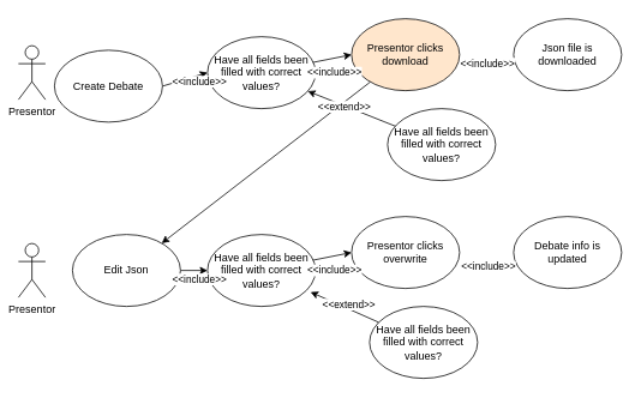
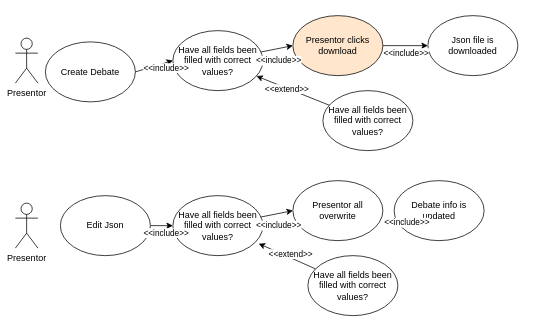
  <mxCell id="0" />
  <mxCell id="1" parent="0" />
  <mxCell id="2" value="Presentor&lt;br&gt;" style="shape=umlActor;verticalLabelPosition=bottom;verticalAlign=top;html=1;outlineConnect=0;" parent="1" vertex="1"><mxGeometry x="20" y="50" width="30" height="60" as="geometry" /></mxCell>
  <mxCell id="3" style="edgeStyle=none;html=1;exitX=1;exitY=0.5;exitDx=0;exitDy=0;entryX=0;entryY=0.5;entryDx=0;entryDy=0;" parent="1" source="4" edge="1"><mxGeometry relative="1" as="geometry"><mxPoint x="230" y="80" as="targetPoint" /></mxGeometry></mxCell>
  <mxCell id="4" value="Create Debate" style="ellipse;whiteSpace=wrap;html=1;" parent="1" vertex="1"><mxGeometry x="60" y="55" width="120" height="80" as="geometry" /></mxCell>
  <mxCell id="5" style="edgeStyle=none;html=1;entryX=0;entryY=0.5;entryDx=0;entryDy=0;" parent="1" source="6" target="8" edge="1"><mxGeometry relative="1" as="geometry" /></mxCell>
  <mxCell id="6" value="Have all fields been filled with correct values?" style="ellipse;whiteSpace=wrap;html=1;" parent="1" vertex="1"><mxGeometry x="230" y="40" width="120" height="80" as="geometry" /></mxCell>
- <mxCell id="7" value="" style="edgeStyle=none;html=1;" edge="1" parent="1" source="8" target="11"><mxGeometry relative="1" as="geometry" /></mxCell>
+ <mxCell id="7" value="" style="edgeStyle=none;html=1;" edge="1" parent="1" source="8" target="12"><mxGeometry relative="1" as="geometry" /></mxCell>
  <mxCell id="8" value="Presentor clicks download" style="ellipse;whiteSpace=wrap;html=1;fillColor=#ffe6cc;" parent="1" vertex="1"><mxGeometry x="390" y="20" width="120" height="80" as="geometry" /></mxCell>
  <mxCell id="9" value="Presentor&lt;br&gt;" style="shape=umlActor;verticalLabelPosition=bottom;verticalAlign=top;html=1;outlineConnect=0;" parent="1" vertex="1"><mxGeometry x="20" y="270" width="30" height="60" as="geometry" /></mxCell>
  <mxCell id="10" value="" style="edgeStyle=none;html=1;" edge="1" parent="1" source="11" target="19"><mxGeometry relative="1" as="geometry" /></mxCell>
  <mxCell id="11" value="Edit Json" style="ellipse;whiteSpace=wrap;html=1;" parent="1" vertex="1"><mxGeometry x="80" y="260" width="120" height="80" as="geometry" /></mxCell>
  <mxCell id="12" value="Json file is downloaded" style="ellipse;whiteSpace=wrap;html=1;" vertex="1" parent="1"><mxGeometry x="570" y="20" width="120" height="80" as="geometry" /></mxCell>
  <mxCell id="13" style="edgeStyle=none;html=1;" edge="1" parent="1" source="14" target="6"><mxGeometry relative="1" as="geometry" /></mxCell>
  <mxCell id="14" value="Have all fields been filled with correct values?" style="ellipse;whiteSpace=wrap;html=1;" vertex="1" parent="1"><mxGeometry x="430" y="120" width="120" height="80" as="geometry" /></mxCell>
  <mxCell id="15" value="&amp;lt;&amp;lt;include&amp;gt;&amp;gt;" style="edgeLabel;html=1;align=center;verticalAlign=middle;resizable=0;points=[];" vertex="1" connectable="0" parent="1"><mxGeometry x="220" y="89.995" as="geometry" /></mxCell>
  <mxCell id="16" value="&amp;lt;&amp;lt;include&amp;gt;&amp;gt;" style="edgeLabel;html=1;align=center;verticalAlign=middle;resizable=0;points=[];" vertex="1" connectable="0" parent="1"><mxGeometry x="370" y="79.995" as="geometry" /></mxCell>
  <mxCell id="17" value="&amp;lt;&amp;lt;extend&amp;gt;&amp;gt;" style="edgeLabel;html=1;align=center;verticalAlign=middle;resizable=0;points=[];" vertex="1" connectable="0" parent="1"><mxGeometry x="395" y="89.995" as="geometry"><mxPoint x="-14" y="28" as="offset" /></mxGeometry></mxCell>
  <mxCell id="18" style="edgeStyle=none;html=1;entryX=0;entryY=0.5;entryDx=0;entryDy=0;" edge="1" parent="1" source="19" target="20"><mxGeometry relative="1" as="geometry" /></mxCell>
  <mxCell id="19" value="Have all fields been filled with correct values?" style="ellipse;whiteSpace=wrap;html=1;" vertex="1" parent="1"><mxGeometry x="230" y="260" width="120" height="80" as="geometry" /></mxCell>
- <mxCell id="20" value="Presentor clicks overwrite" style="ellipse;whiteSpace=wrap;html=1;" vertex="1" parent="1"><mxGeometry x="390" y="240" width="120" height="80" as="geometry" /></mxCell>
- <mxCell id="21" value="Debate info is updated" style="ellipse;whiteSpace=wrap;html=1;" vertex="1" parent="1"><mxGeometry x="570" y="240" width="120" height="80" as="geometry" /></mxCell>
+ <mxCell id="20" value="Presentor all overwrite" style="ellipse;whiteSpace=wrap;html=1;" vertex="1" parent="1"><mxGeometry x="390" y="240" width="120" height="80" as="geometry" /></mxCell>
+ <mxCell id="21" value="Debate info is updated" style="ellipse;whiteSpace=wrap;html=1;" vertex="1" parent="1"><mxGeometry x="525" y="240" width="120" height="80" as="geometry" /></mxCell>
  <mxCell id="22" style="edgeStyle=none;html=1;entryX=0.954;entryY=0.8;entryDx=0;entryDy=0;entryPerimeter=0;" edge="1" parent="1" source="23" target="19"><mxGeometry relative="1" as="geometry" /></mxCell>
  <mxCell id="23" value="Have all fields been filled with correct values?" style="ellipse;whiteSpace=wrap;html=1;" vertex="1" parent="1"><mxGeometry x="410" y="340" width="120" height="80" as="geometry" /></mxCell>
  <mxCell id="24" value="&amp;lt;&amp;lt;include&amp;gt;&amp;gt;" style="edgeLabel;html=1;align=center;verticalAlign=middle;resizable=0;points=[];" vertex="1" connectable="0" parent="1"><mxGeometry x="220" y="309.995" as="geometry" /></mxCell>
  <mxCell id="25" value="&amp;lt;&amp;lt;include&amp;gt;&amp;gt;" style="edgeLabel;html=1;align=center;verticalAlign=middle;resizable=0;points=[];" vertex="1" connectable="0" parent="1"><mxGeometry x="370" y="299.995" as="geometry" /></mxCell>
  <mxCell id="26" value="&amp;lt;&amp;lt;extend&amp;gt;&amp;gt;" style="edgeLabel;html=1;align=center;verticalAlign=middle;resizable=0;points=[];" vertex="1" connectable="0" parent="1"><mxGeometry x="380" y="339.995" as="geometry"><mxPoint x="6" y="-2" as="offset" /></mxGeometry></mxCell>
  <mxCell id="27" value="&amp;lt;&amp;lt;include&amp;gt;&amp;gt;" style="edgeLabel;html=1;align=center;verticalAlign=middle;resizable=0;points=[];" vertex="1" connectable="0" parent="1"><mxGeometry x="540" y="69.995" as="geometry" /></mxCell>
  <mxCell id="28" value="&amp;lt;&amp;lt;include&amp;gt;&amp;gt;" style="edgeLabel;html=1;align=center;verticalAlign=middle;resizable=0;points=[];" vertex="1" connectable="0" parent="1"><mxGeometry x="390" y="309.995" as="geometry"><mxPoint x="151" y="-14" as="offset" /></mxGeometry></mxCell>
